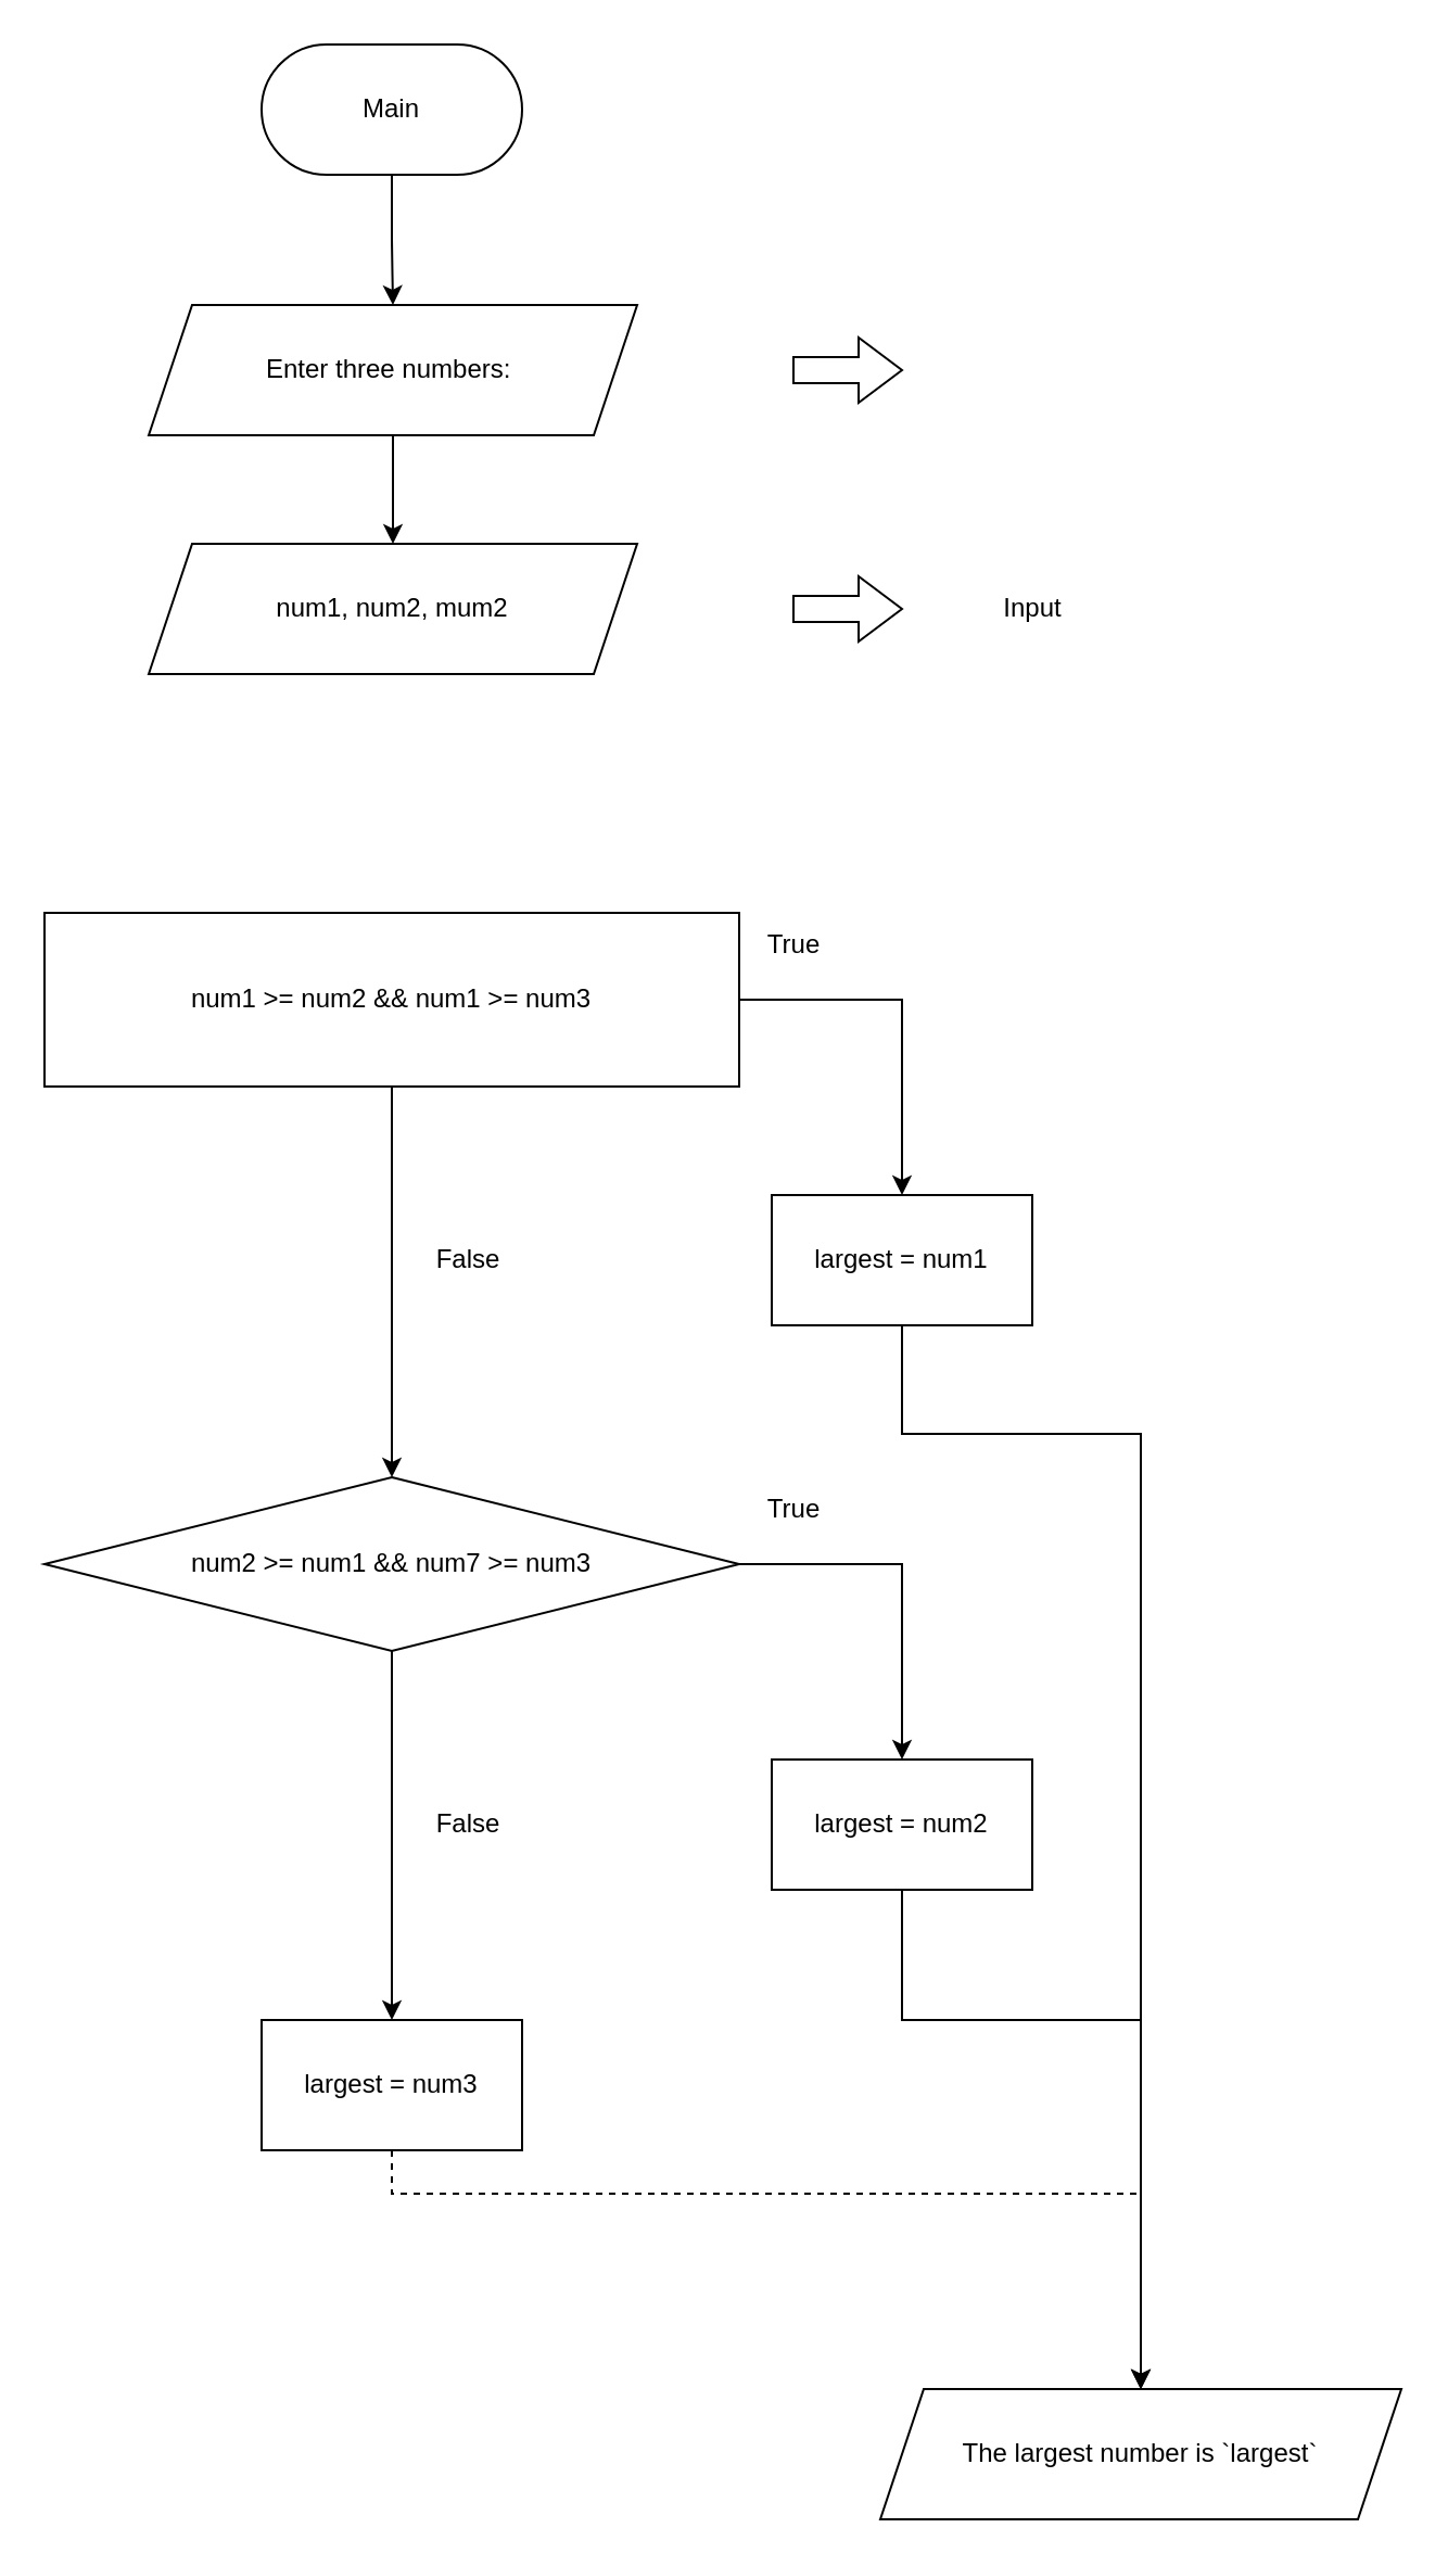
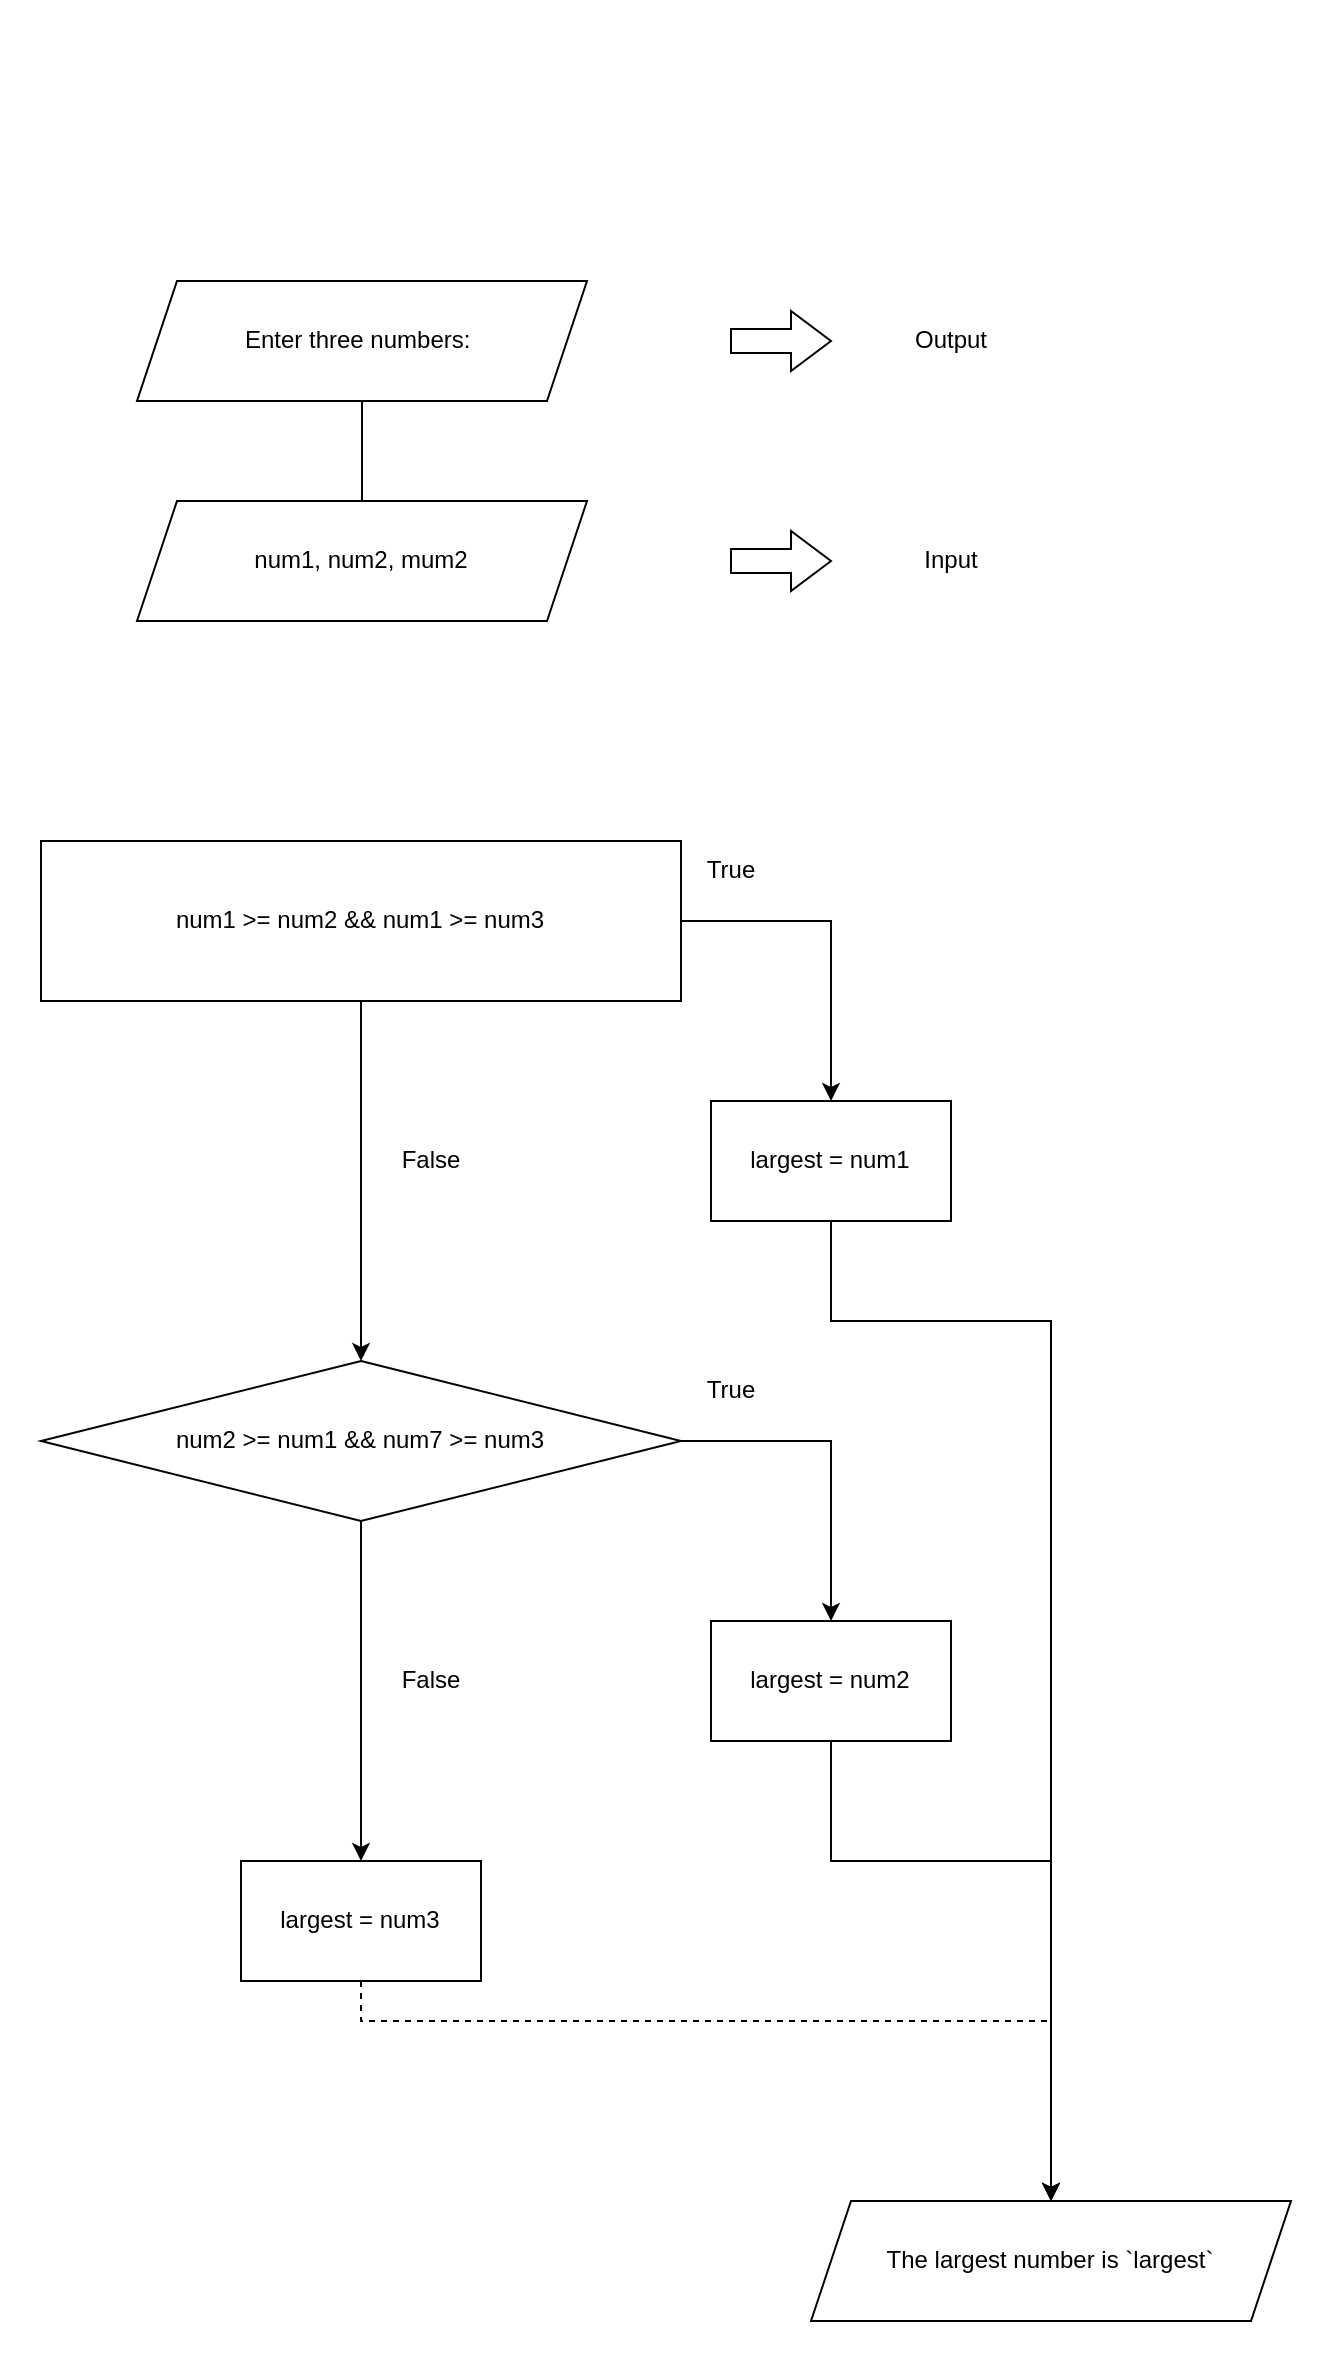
  <mxCell id="0" />
  <mxCell id="1" parent="0" />
- <mxCell id="2" value="" style="edgeStyle=orthogonalEdgeStyle;rounded=0;orthogonalLoop=1;jettySize=auto;html=1;" edge="1" parent="1" source="3" target="5"><mxGeometry relative="1" as="geometry" /></mxCell>
- <mxCell id="3" value="Main" style="rounded=1;whiteSpace=wrap;html=1;arcSize=50;" vertex="1" parent="1"><mxGeometry x="120" y="20" width="120" height="60" as="geometry" /></mxCell>
- <mxCell id="4" value="" style="edgeStyle=orthogonalEdgeStyle;rounded=0;orthogonalLoop=1;jettySize=auto;html=1;" edge="1" parent="1" source="5" target="8"><mxGeometry relative="1" as="geometry" /></mxCell>
+ <mxCell id="4" value="" style="edgeStyle=orthogonalEdgeStyle;rounded=0;orthogonalLoop=1;jettySize=auto;html=1;endArrow=none;" edge="1" parent="1" source="5" target="8"><mxGeometry relative="1" as="geometry" /></mxCell>
  <mxCell id="5" value="Enter three numbers:&amp;nbsp;" style="shape=parallelogram;perimeter=parallelogramPerimeter;whiteSpace=wrap;html=1;fixedSize=1;" vertex="1" parent="1"><mxGeometry x="68" y="140" width="225" height="60" as="geometry" /></mxCell>
  <mxCell id="6" value="" style="shape=singleArrow;whiteSpace=wrap;html=1;arrowWidth=0.4;arrowSize=0.4;" vertex="1" parent="1"><mxGeometry x="365" y="155" width="50" height="30" as="geometry" /></mxCell>
+ <mxCell id="7" value="Output" style="text;html=1;align=center;verticalAlign=middle;resizable=0;points=[];autosize=1;strokeColor=none;fillColor=none;" vertex="1" parent="1"><mxGeometry x="445" y="155" width="60" height="30" as="geometry" /></mxCell>
  <mxCell id="8" value="num1, num2, mum2" style="shape=parallelogram;perimeter=parallelogramPerimeter;whiteSpace=wrap;html=1;fixedSize=1;" vertex="1" parent="1"><mxGeometry x="68" y="250" width="225" height="60" as="geometry" /></mxCell>
  <mxCell id="9" value="" style="shape=singleArrow;whiteSpace=wrap;html=1;arrowWidth=0.4;arrowSize=0.4;" vertex="1" parent="1"><mxGeometry x="365" y="265" width="50" height="30" as="geometry" /></mxCell>
  <mxCell id="10" value="Input" style="text;html=1;align=center;verticalAlign=middle;resizable=0;points=[];autosize=1;strokeColor=none;fillColor=none;" vertex="1" parent="1"><mxGeometry x="450" y="265" width="50" height="30" as="geometry" /></mxCell>
  <mxCell id="11" style="edgeStyle=orthogonalEdgeStyle;rounded=0;orthogonalLoop=1;jettySize=auto;html=1;" edge="1" parent="1" source="13" target="15"><mxGeometry relative="1" as="geometry" /></mxCell>
  <mxCell id="12" style="edgeStyle=orthogonalEdgeStyle;rounded=0;orthogonalLoop=1;jettySize=auto;html=1;" edge="1" parent="1" source="13" target="18"><mxGeometry relative="1" as="geometry" /></mxCell>
  <mxCell id="13" value="&lt;meta charset=&quot;utf-8&quot;&gt;&lt;p data-pm-slice=&quot;1 1 []&quot;&gt;num1 &amp;gt;= num2 &amp;amp;&amp;amp; num1 &amp;gt;= num3&lt;/p&gt;" style="whiteSpace=wrap;html=1;rounded=0;" vertex="1" parent="1"><mxGeometry x="20" y="420" width="320" height="80" as="geometry" /></mxCell>
  <mxCell id="14" style="edgeStyle=orthogonalEdgeStyle;rounded=0;orthogonalLoop=1;jettySize=auto;html=1;" edge="1" parent="1" source="15" target="27"><mxGeometry relative="1" as="geometry"><Array as="points"><mxPoint x="415" y="660" /><mxPoint x="525" y="660" /></Array></mxGeometry></mxCell>
  <mxCell id="15" value="largest = num1" style="rounded=0;whiteSpace=wrap;html=1;" vertex="1" parent="1"><mxGeometry x="355" y="550" width="120" height="60" as="geometry" /></mxCell>
  <mxCell id="16" style="edgeStyle=orthogonalEdgeStyle;rounded=0;orthogonalLoop=1;jettySize=auto;html=1;" edge="1" parent="1" source="18" target="20"><mxGeometry relative="1" as="geometry" /></mxCell>
  <mxCell id="17" style="edgeStyle=orthogonalEdgeStyle;rounded=0;orthogonalLoop=1;jettySize=auto;html=1;" edge="1" parent="1" source="18" target="25"><mxGeometry relative="1" as="geometry" /></mxCell>
  <mxCell id="18" value="&lt;p data-pm-slice=&quot;1 1 []&quot;&gt;num2 &amp;gt;= num1 &amp;amp;&amp;amp; num7 &amp;gt;= num3&lt;/p&gt;" style="rhombus;whiteSpace=wrap;html=1;" vertex="1" parent="1"><mxGeometry x="20" y="680" width="320" height="80" as="geometry" /></mxCell>
  <mxCell id="19" style="edgeStyle=orthogonalEdgeStyle;rounded=0;orthogonalLoop=1;jettySize=auto;html=1;" edge="1" parent="1" source="20" target="27"><mxGeometry relative="1" as="geometry"><Array as="points"><mxPoint x="415" y="930" /><mxPoint x="525" y="930" /></Array></mxGeometry></mxCell>
  <mxCell id="20" value="largest = num2" style="rounded=0;whiteSpace=wrap;html=1;" vertex="1" parent="1"><mxGeometry x="355" y="810" width="120" height="60" as="geometry" /></mxCell>
  <mxCell id="21" value="True" style="text;html=1;align=center;verticalAlign=middle;resizable=0;points=[];autosize=1;strokeColor=none;fillColor=none;" vertex="1" parent="1"><mxGeometry x="340" y="420" width="50" height="30" as="geometry" /></mxCell>
  <mxCell id="22" value="True" style="text;html=1;align=center;verticalAlign=middle;resizable=0;points=[];autosize=1;strokeColor=none;fillColor=none;" vertex="1" parent="1"><mxGeometry x="340" y="680" width="50" height="30" as="geometry" /></mxCell>
  <mxCell id="23" value="False" style="text;html=1;align=center;verticalAlign=middle;resizable=0;points=[];autosize=1;strokeColor=none;fillColor=none;" vertex="1" parent="1"><mxGeometry x="190" y="565" width="50" height="30" as="geometry" /></mxCell>
  <mxCell id="24" style="edgeStyle=orthogonalEdgeStyle;rounded=0;orthogonalLoop=1;jettySize=auto;html=1;dashed=1;" edge="1" parent="1" source="25" target="27"><mxGeometry relative="1" as="geometry"><Array as="points"><mxPoint x="180" y="1010" /></Array></mxGeometry></mxCell>
  <mxCell id="25" value="largest = num3" style="rounded=0;whiteSpace=wrap;html=1;" vertex="1" parent="1"><mxGeometry x="120" y="930" width="120" height="60" as="geometry" /></mxCell>
  <mxCell id="26" value="False" style="text;html=1;align=center;verticalAlign=middle;resizable=0;points=[];autosize=1;strokeColor=none;fillColor=none;" vertex="1" parent="1"><mxGeometry x="190" y="825" width="50" height="30" as="geometry" /></mxCell>
  <mxCell id="27" value="The largest number is `largest`" style="shape=parallelogram;perimeter=parallelogramPerimeter;whiteSpace=wrap;html=1;fixedSize=1;" vertex="1" parent="1"><mxGeometry x="405" y="1100" width="240" height="60" as="geometry" /></mxCell>
